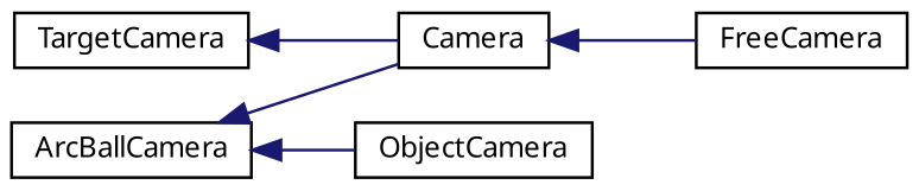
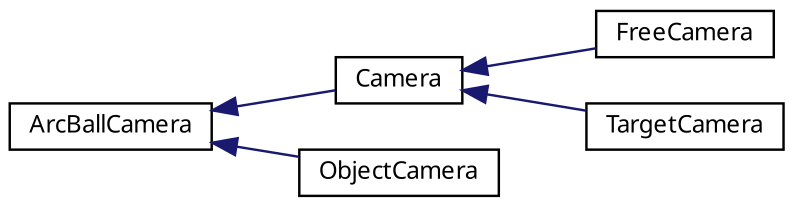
  digraph {
    fontname="Noto Sans"
    rankdir=LR
    node [color=black fillcolor=white fontname="Noto Sans" fontsize=10 shape=record style=filled]
    edge [color=midnightblue dir=back fontname="Noto Sans" fontsize=10 labelfontname=Helvetica labelfontsize=10 style=solid]
    n1 [height=0.2 label=Camera width=0.4]
    n2 [height=0.2 label=FreeCamera width=0.4]
    n3 [height=0.2 label=TargetCamera width=0.4]
    n4 [height=0.2 label=ArcBallCamera width=0.4]
    n5 [height=0.2 label=ObjectCamera width=0.4]
    n1 -> n2
-   n3 -> n1
+   n1 -> n3
    n4 -> n1
    n4 -> n5
  }
